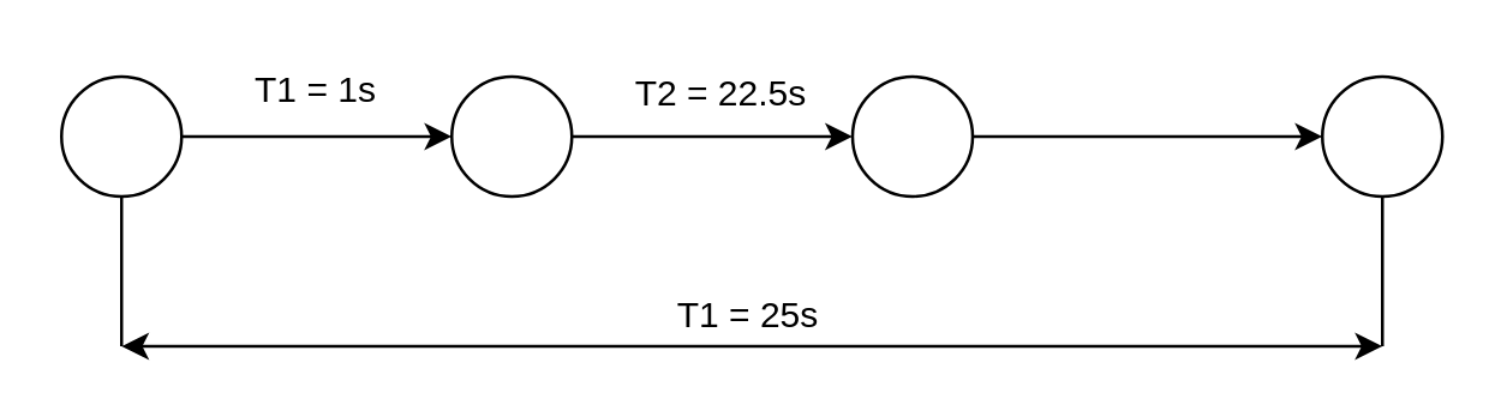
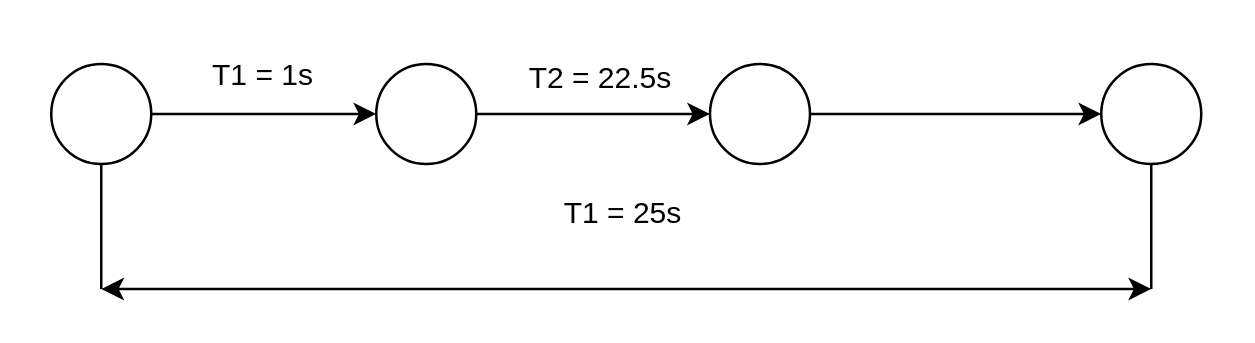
  <mxCell id="0" />
  <mxCell id="1" parent="0" />
  <mxCell id="2" value="" style="ellipse;whiteSpace=wrap;html=1;" vertex="1" parent="1"><mxGeometry x="20" y="25" width="40" height="40" as="geometry" /></mxCell>
  <mxCell id="3" value="" style="ellipse;whiteSpace=wrap;html=1;" vertex="1" parent="1"><mxGeometry x="150" y="25" width="40" height="40" as="geometry" /></mxCell>
  <mxCell id="4" value="" style="ellipse;whiteSpace=wrap;html=1;" vertex="1" parent="1"><mxGeometry x="283.5" y="25" width="40" height="40" as="geometry" /></mxCell>
  <mxCell id="5" value="" style="ellipse;whiteSpace=wrap;html=1;" vertex="1" parent="1"><mxGeometry x="440" y="25" width="40" height="40" as="geometry" /></mxCell>
  <mxCell id="6" value="" style="endArrow=none;html=1;entryX=0.5;entryY=1;entryDx=0;entryDy=0;" edge="1" parent="1" target="2"><mxGeometry width="50" height="50" relative="1" as="geometry"><mxPoint x="40" y="115" as="sourcePoint" /><mxPoint x="350" y="115" as="targetPoint" /></mxGeometry></mxCell>
  <mxCell id="7" value="" style="endArrow=none;html=1;entryX=0.5;entryY=1;entryDx=0;entryDy=0;" edge="1" parent="1" target="5"><mxGeometry width="50" height="50" relative="1" as="geometry"><mxPoint x="460" y="115" as="sourcePoint" /><mxPoint x="500" y="85" as="targetPoint" /></mxGeometry></mxCell>
  <mxCell id="8" value="" style="endArrow=classic;html=1;exitX=1;exitY=0.5;exitDx=0;exitDy=0;entryX=0;entryY=0.5;entryDx=0;entryDy=0;" edge="1" parent="1" source="2" target="3"><mxGeometry width="50" height="50" relative="1" as="geometry"><mxPoint x="300" y="165" as="sourcePoint" /><mxPoint x="350" y="115" as="targetPoint" /></mxGeometry></mxCell>
  <mxCell id="9" value="" style="endArrow=classic;html=1;exitX=1;exitY=0.5;exitDx=0;exitDy=0;entryX=0;entryY=0.5;entryDx=0;entryDy=0;" edge="1" parent="1" source="3" target="4"><mxGeometry width="50" height="50" relative="1" as="geometry"><mxPoint x="190" y="215" as="sourcePoint" /><mxPoint x="240" y="165" as="targetPoint" /></mxGeometry></mxCell>
  <mxCell id="10" value="" style="endArrow=classic;html=1;exitX=1;exitY=0.5;exitDx=0;exitDy=0;entryX=0;entryY=0.5;entryDx=0;entryDy=0;" edge="1" parent="1" source="4" target="5"><mxGeometry width="50" height="50" relative="1" as="geometry"><mxPoint x="270" y="235" as="sourcePoint" /><mxPoint x="320" y="185" as="targetPoint" /></mxGeometry></mxCell>
  <mxCell id="11" value="" style="endArrow=classic;startArrow=classic;html=1;" edge="1" parent="1"><mxGeometry width="50" height="50" relative="1" as="geometry"><mxPoint x="40" y="115" as="sourcePoint" /><mxPoint x="460" y="115" as="targetPoint" /></mxGeometry></mxCell>
  <mxCell id="12" value="T2 = 22.5s" style="text;html=1;strokeColor=none;fillColor=none;align=center;verticalAlign=middle;whiteSpace=wrap;rounded=0;" vertex="1" parent="1"><mxGeometry x="200" y="21" width="80" height="20" as="geometry" /></mxCell>
  <mxCell id="13" value="T1 = 1s" style="text;html=1;strokeColor=none;fillColor=none;align=center;verticalAlign=middle;whiteSpace=wrap;rounded=0;" vertex="1" parent="1"><mxGeometry x="70" y="20" width="70" height="20" as="geometry" /></mxCell>
- <mxCell id="14" value="T1 = 25s" style="text;html=1;strokeColor=none;fillColor=none;align=center;verticalAlign=middle;whiteSpace=wrap;rounded=0;" vertex="1" parent="1"><mxGeometry x="213.5" y="95" width="70" height="20" as="geometry" /></mxCell>
+ <mxCell id="14" value="T1 = 25s" style="text;html=1;strokeColor=none;fillColor=none;align=center;verticalAlign=middle;whiteSpace=wrap;rounded=0;" vertex="1" parent="1"><mxGeometry x="213.5" y="75" width="70" height="20" as="geometry" /></mxCell>
